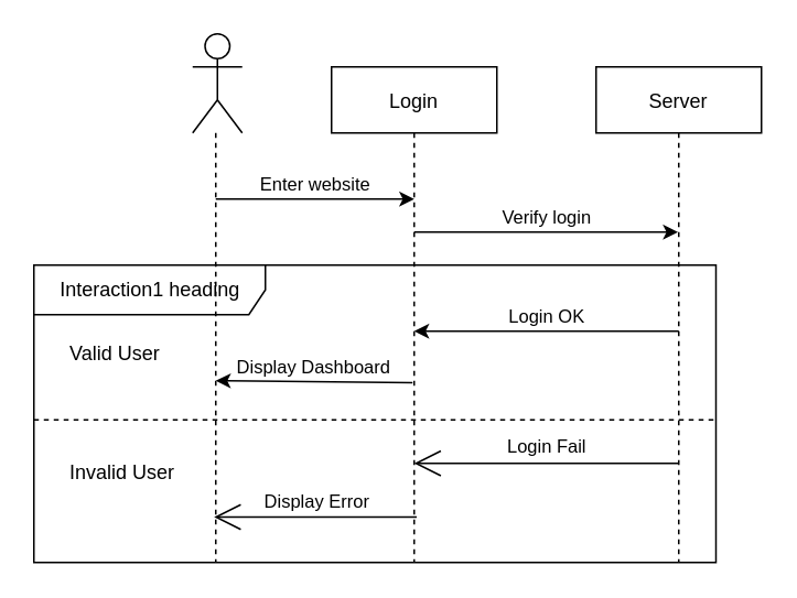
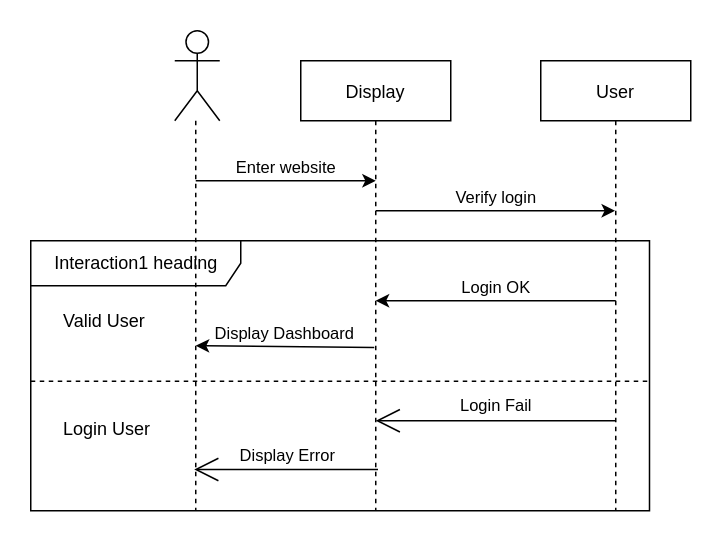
  <mxCell id="0" />
  <mxCell id="1" parent="0" />
  <mxCell id="2" value="Interaction1 heading" style="shape=umlFrame;tabWidth=110;tabHeight=30;tabPosition=left;html=1;boundedLbl=1;labelInHeader=1;width=140;height=30;hachureGap=4;" vertex="1" parent="1"><mxGeometry x="20" y="160" width="412.5" height="180" as="geometry" /></mxCell>
  <mxCell id="3" value="Valid User" style="text;hachureGap=4;" vertex="1" parent="2"><mxGeometry width="100" height="20" relative="1" as="geometry"><mxPoint x="20" y="40" as="offset" /></mxGeometry></mxCell>
- <mxCell id="4" value="Invalid User" style="line;strokeWidth=1;dashed=1;labelPosition=center;verticalLabelPosition=bottom;align=left;verticalAlign=top;spacingLeft=20;spacingTop=15;hachureGap=4;" vertex="1" parent="2"><mxGeometry y="90" width="412.5" height="7.2" as="geometry" /></mxCell>
+ <mxCell id="4" value="Login User" style="line;strokeWidth=1;dashed=1;labelPosition=center;verticalLabelPosition=bottom;align=left;verticalAlign=top;spacingLeft=20;spacingTop=15;hachureGap=4;" vertex="1" parent="2"><mxGeometry y="90" width="412.5" height="7.2" as="geometry" /></mxCell>
  <mxCell id="5" value="Display Error" style="edgeStyle=none;orthogonalLoop=1;jettySize=auto;html=1;rounded=0;endArrow=open;startSize=14;endSize=14;sourcePerimeterSpacing=8;targetPerimeterSpacing=8;curved=1;exitX=0.525;exitY=0.867;exitDx=0;exitDy=0;exitPerimeter=0;" edge="1" parent="2"><mxGeometry y="-10" width="120" relative="1" as="geometry"><mxPoint x="231.5" y="152.576" as="sourcePoint" /><mxPoint x="109" y="152.471" as="targetPoint" /><Array as="points" /><mxPoint as="offset" /></mxGeometry></mxCell>
- <mxCell id="6" value="Login" style="shape=umlLifeline;perimeter=lifelinePerimeter;container=1;collapsible=0;recursiveResize=0;rounded=0;shadow=0;strokeWidth=1;" parent="1" vertex="1"><mxGeometry x="200" y="40" width="100" height="300" as="geometry" /></mxCell>
- <mxCell id="7" value="Server" style="shape=umlLifeline;perimeter=lifelinePerimeter;container=1;collapsible=0;recursiveResize=0;rounded=0;shadow=0;strokeWidth=1;" parent="1" vertex="1"><mxGeometry x="360" y="40" width="100" height="300" as="geometry" /></mxCell>
+ <mxCell id="6" value="Display" style="shape=umlLifeline;perimeter=lifelinePerimeter;container=1;collapsible=0;recursiveResize=0;rounded=0;shadow=0;strokeWidth=1;" parent="1" vertex="1"><mxGeometry x="200" y="40" width="100" height="300" as="geometry" /></mxCell>
+ <mxCell id="7" value="User" style="shape=umlLifeline;perimeter=lifelinePerimeter;container=1;collapsible=0;recursiveResize=0;rounded=0;shadow=0;strokeWidth=1;" parent="1" vertex="1"><mxGeometry x="360" y="40" width="100" height="300" as="geometry" /></mxCell>
  <mxCell id="8" value="Login OK" style="endArrow=classic;rounded=0;html=1;labelPosition=center;verticalLabelPosition=top;align=center;verticalAlign=bottom;entryX=0.5;entryY=0.4;entryDx=0;entryDy=0;entryPerimeter=0;" parent="7" edge="1"><mxGeometry width="50" height="50" relative="1" as="geometry"><mxPoint x="50" y="160" as="sourcePoint" /><mxPoint x="-110" y="160" as="targetPoint" /></mxGeometry></mxCell>
  <mxCell id="9" value="" style="shape=umlActor;verticalLabelPosition=bottom;verticalAlign=top;html=1;outlineConnect=0;" parent="1" vertex="1"><mxGeometry x="116" y="20" width="30" height="60" as="geometry" /></mxCell>
  <mxCell id="10" value="" style="endArrow=none;dashed=1;html=1;rounded=0;" parent="1" edge="1"><mxGeometry width="50" height="50" relative="1" as="geometry"><mxPoint x="130" y="80" as="sourcePoint" /><mxPoint x="130" y="340" as="targetPoint" /></mxGeometry></mxCell>
  <mxCell id="11" value="Enter website" style="endArrow=classic;rounded=0;html=1;labelPosition=center;verticalLabelPosition=top;align=center;verticalAlign=bottom;" parent="1" edge="1"><mxGeometry width="50" height="50" relative="1" as="geometry"><mxPoint x="130" y="120" as="sourcePoint" /><mxPoint x="250" y="120" as="targetPoint" /></mxGeometry></mxCell>
  <mxCell id="12" value="Verify login" style="endArrow=classic;rounded=0;html=1;labelPosition=center;verticalLabelPosition=top;align=center;verticalAlign=bottom;" parent="1" target="7" edge="1"><mxGeometry width="50" height="50" relative="1" as="geometry"><mxPoint x="250" y="140" as="sourcePoint" /><mxPoint x="370" y="140" as="targetPoint" /></mxGeometry></mxCell>
  <mxCell id="13" value="Display Dashboard" style="endArrow=classic;html=1;rounded=0;labelPosition=center;verticalLabelPosition=top;align=center;verticalAlign=bottom;exitX=0.49;exitY=0.637;exitDx=0;exitDy=0;exitPerimeter=0;" parent="1" source="6" edge="1"><mxGeometry width="50" height="50" relative="1" as="geometry"><mxPoint x="350" y="160" as="sourcePoint" /><mxPoint x="130" y="230" as="targetPoint" /></mxGeometry></mxCell>
  <mxCell id="14" value="Login Fail" style="edgeStyle=none;orthogonalLoop=1;jettySize=auto;html=1;rounded=0;endArrow=open;startSize=14;endSize=14;sourcePerimeterSpacing=8;targetPerimeterSpacing=8;curved=1;" edge="1" parent="1"><mxGeometry y="-10" width="120" relative="1" as="geometry"><mxPoint x="410" y="280" as="sourcePoint" /><mxPoint x="250" y="280" as="targetPoint" /><Array as="points" /><mxPoint as="offset" /></mxGeometry></mxCell>
